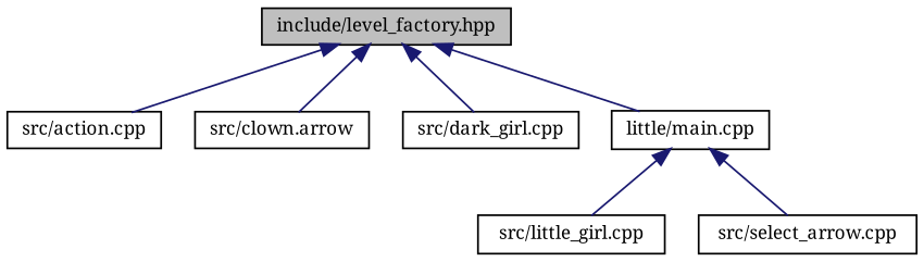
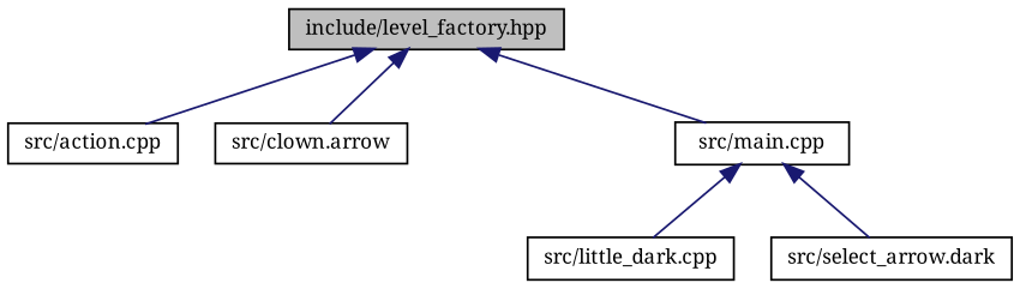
  digraph {
    fontname="Noto Serif"
    node [color=black fillcolor=white fontname="Noto Serif" fontsize=10 shape=record style=filled]
    edge [color=midnightblue dir=back fontname="Noto Serif" fontsize=10 labelfontname=Helvetica labelfontsize=10 style=solid]
    n1 [fillcolor=grey75 fontcolor=black height=0.2 label="include/level_factory.hpp" width=0.4]
    n2 [height=0.2 label="src/action.cpp" width=0.4]
    n3 [height=0.2 label="src/clown.arrow" width=0.4]
-   n4 [height=0.2 label="src/dark_girl.cpp" width=0.4]
-   n5 [height=0.2 label="little/main.cpp" width=0.4]
-   n6 [height=0.2 label="src/little_girl.cpp" width=0.4]
-   n7 [height=0.2 label="src/select_arrow.cpp" width=0.4]
+   n5 [height=0.2 label="src/main.cpp" width=0.4]
+   n6 [height=0.2 label="src/little_dark.cpp" width=0.4]
+   n7 [height=0.2 label="src/select_arrow.dark" width=0.4]
    n1 -> n2
    n1 -> n3
-   n1 -> n4
    n1 -> n5
    n5 -> n6
    n5 -> n7
  }
